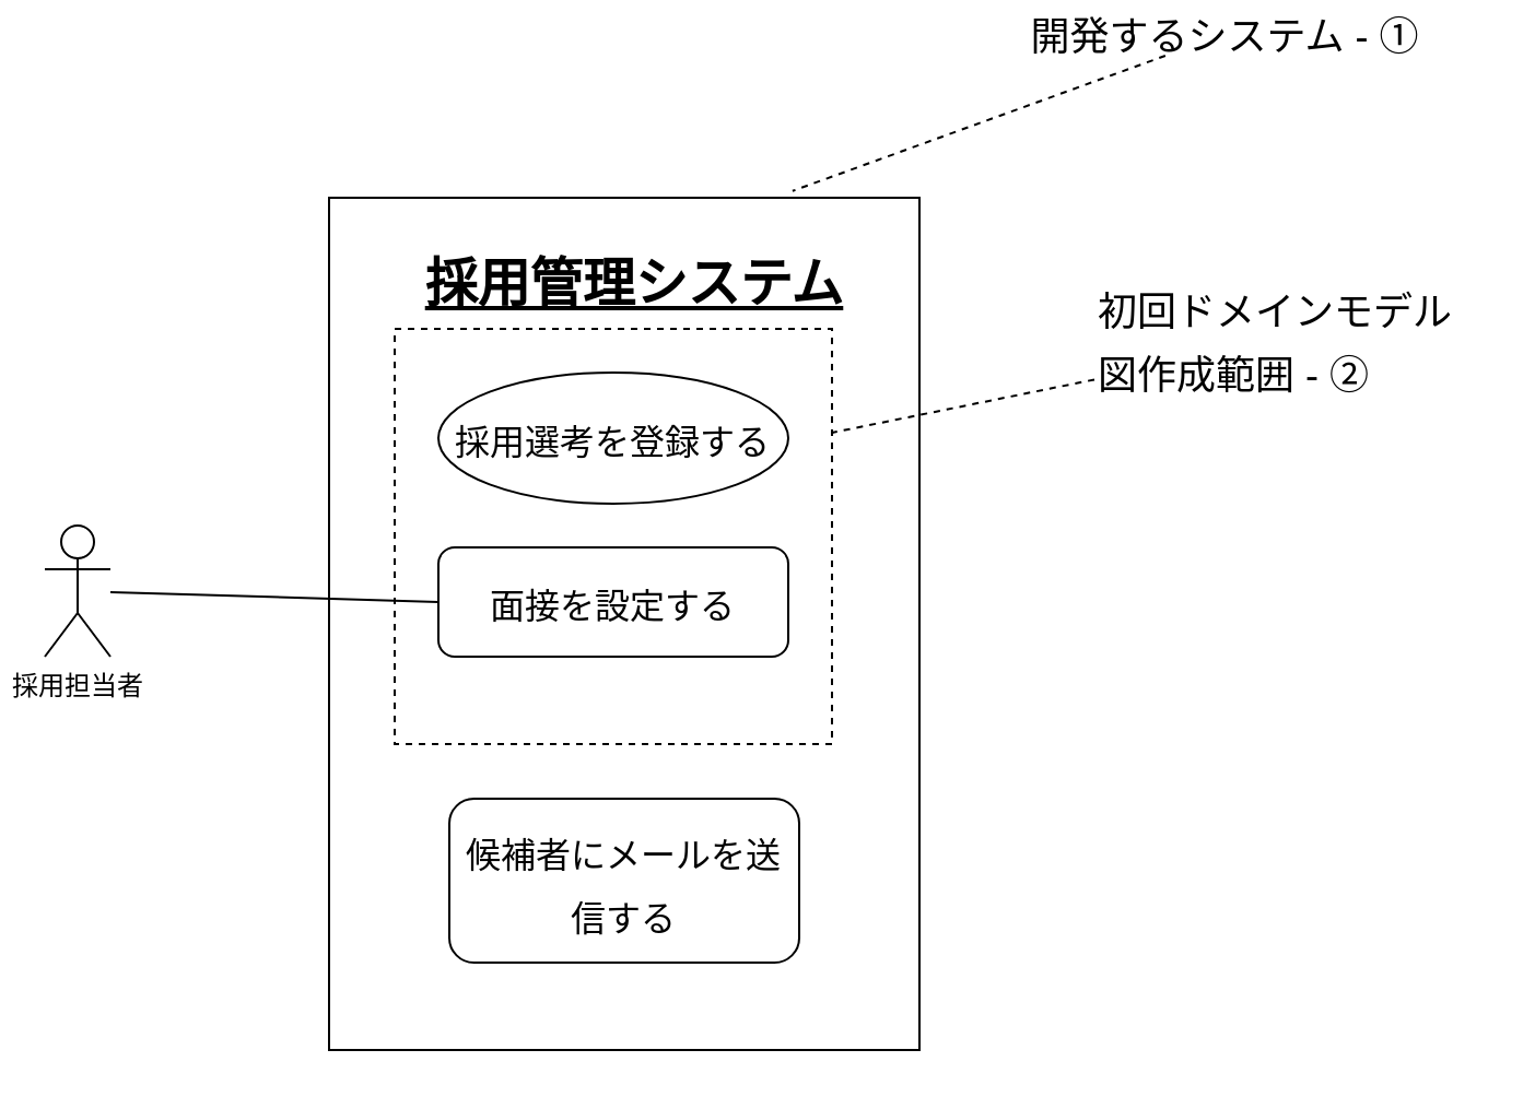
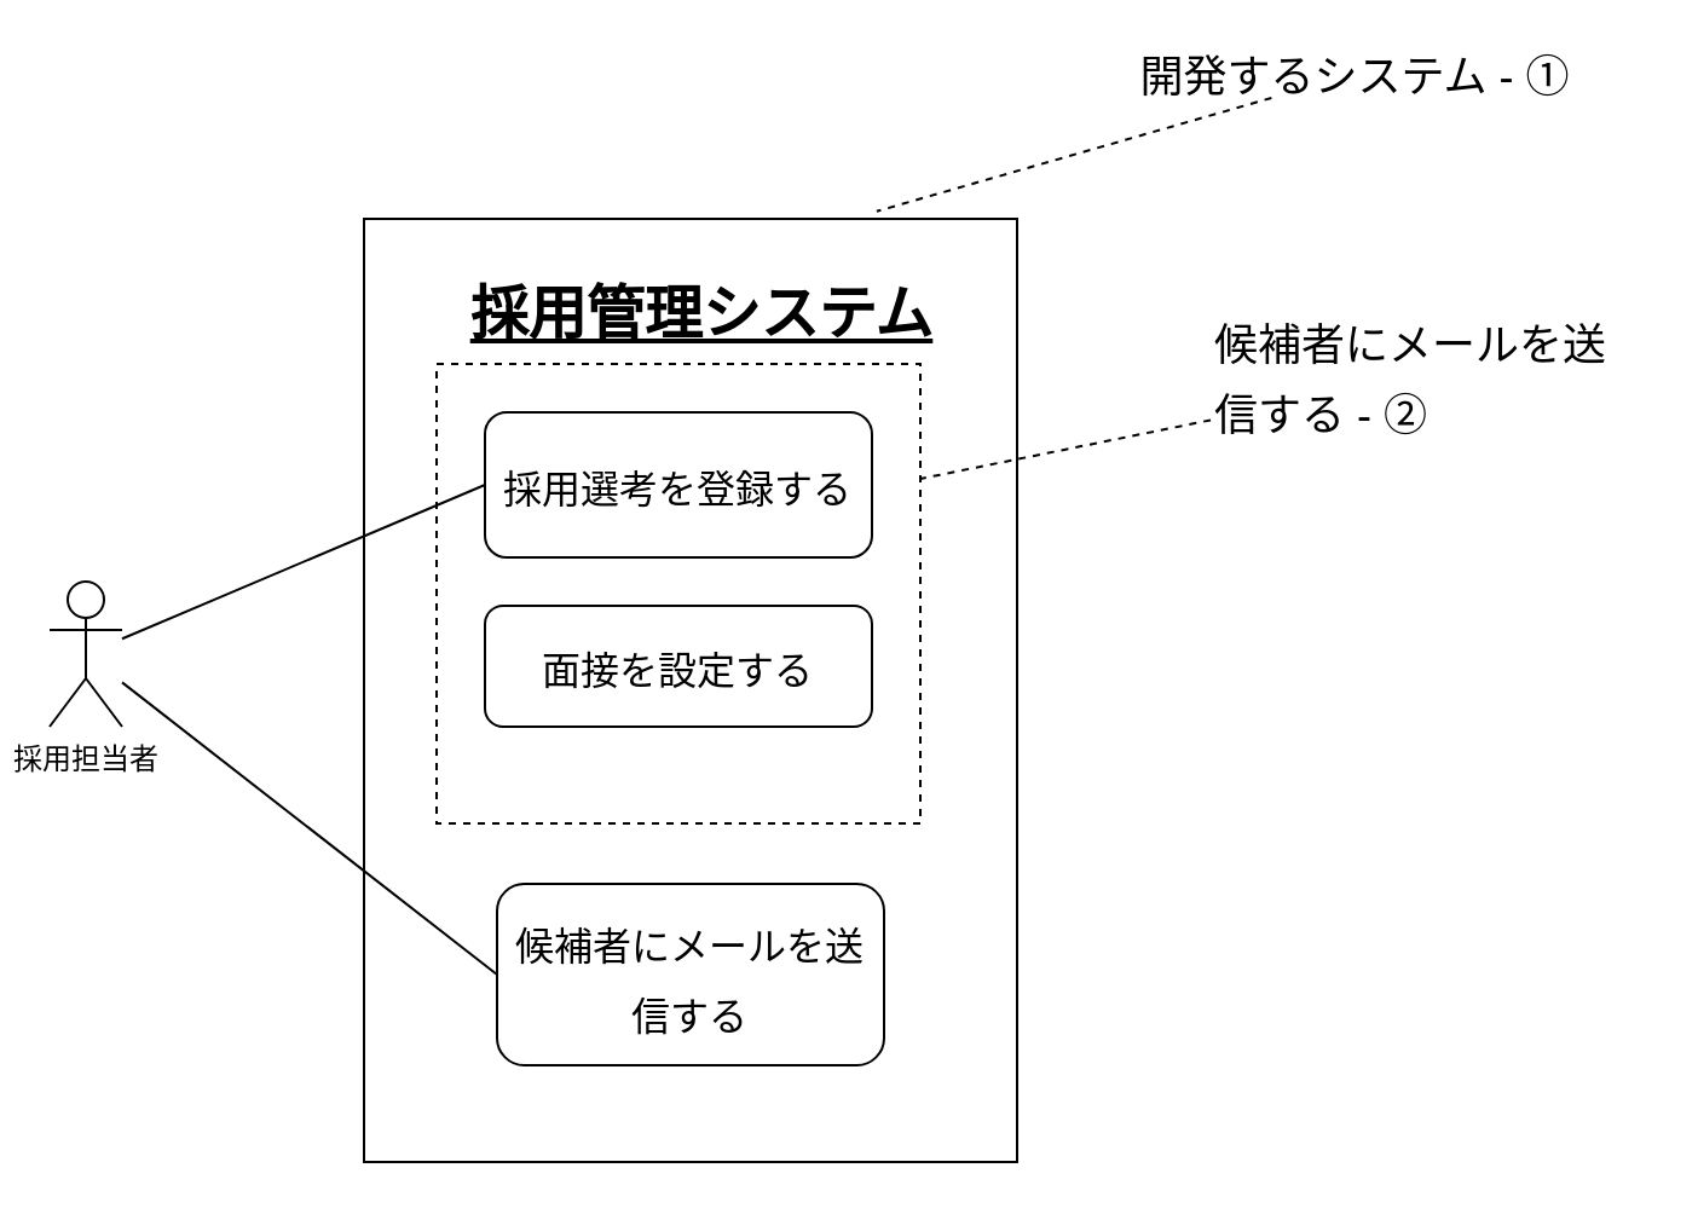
  <mxCell id="0" />
  <mxCell id="1" parent="0" />
  <mxCell id="2" value="" style="rounded=0;whiteSpace=wrap;html=1;fillColor=none;" vertex="1" parent="1"><mxGeometry x="150" y="90" width="270" height="390" as="geometry" /></mxCell>
  <mxCell id="3" value="" style="rounded=0;whiteSpace=wrap;html=1;fontSize=24;fillColor=none;dashed=1;" vertex="1" parent="1"><mxGeometry x="180" y="150" width="200" height="190" as="geometry" /></mxCell>
- <mxCell id="5" style="edgeStyle=none;rounded=0;orthogonalLoop=1;jettySize=auto;html=1;entryX=0;entryY=0.5;entryDx=0;entryDy=0;fontSize=24;endArrow=none;endFill=0;" edge="1" parent="1" source="7" target="10"><mxGeometry relative="1" as="geometry" /></mxCell>
+ <mxCell id="4" style="rounded=0;orthogonalLoop=1;jettySize=auto;html=1;entryX=0;entryY=0.5;entryDx=0;entryDy=0;fontSize=24;endArrow=none;endFill=0;" edge="1" parent="1" source="7" target="9"><mxGeometry relative="1" as="geometry" /></mxCell>
+ <mxCell id="6" style="edgeStyle=none;rounded=0;orthogonalLoop=1;jettySize=auto;html=1;entryX=0;entryY=0.5;entryDx=0;entryDy=0;fontSize=24;endArrow=none;endFill=0;" edge="1" parent="1" source="7" target="11"><mxGeometry relative="1" as="geometry" /></mxCell>
  <mxCell id="7" value="採用担当者" style="shape=umlActor;verticalLabelPosition=bottom;verticalAlign=top;html=1;outlineConnect=0;" vertex="1" parent="1"><mxGeometry x="20" y="240" width="30" height="60" as="geometry" /></mxCell>
  <mxCell id="8" value="採用管理システム" style="text;html=1;strokeColor=none;fillColor=none;align=center;verticalAlign=middle;whiteSpace=wrap;rounded=0;fontSize=24;fontStyle=5" vertex="1" parent="1"><mxGeometry x="190" y="120" width="200" height="20" as="geometry" /></mxCell>
- <mxCell id="9" value="&lt;font style=&quot;font-size: 16px&quot;&gt;採用選考を登録する&lt;/font&gt;" style="ellipse;whiteSpace=wrap;html=1;fontSize=24;fillColor=none;" vertex="1" parent="1"><mxGeometry x="200" y="170" width="160" height="60" as="geometry" /></mxCell>
+ <mxCell id="9" value="&lt;font style=&quot;font-size: 16px&quot;&gt;採用選考を登録する&lt;/font&gt;" style="rounded=1;whiteSpace=wrap;html=1;fontSize=24;fillColor=none;" vertex="1" parent="1"><mxGeometry x="200" y="170" width="160" height="60" as="geometry" /></mxCell>
  <mxCell id="10" value="&lt;font style=&quot;font-size: 16px&quot;&gt;面接を設定する&lt;/font&gt;" style="rounded=1;whiteSpace=wrap;html=1;fontSize=24;fillColor=none;" vertex="1" parent="1"><mxGeometry x="200" y="250" width="160" height="50" as="geometry" /></mxCell>
  <mxCell id="11" value="&lt;font style=&quot;font-size: 16px&quot;&gt;候補者にメールを送信する&lt;/font&gt;" style="rounded=1;whiteSpace=wrap;html=1;fontSize=24;fillColor=none;" vertex="1" parent="1"><mxGeometry x="205" y="365" width="160" height="75" as="geometry" /></mxCell>
  <mxCell id="12" style="edgeStyle=none;rounded=0;orthogonalLoop=1;jettySize=auto;html=1;entryX=0.785;entryY=-0.008;entryDx=0;entryDy=0;entryPerimeter=0;fontSize=24;endArrow=none;endFill=0;dashed=1;" edge="1" parent="1" source="13" target="2"><mxGeometry relative="1" as="geometry" /></mxCell>
- <mxCell id="13" value="&lt;font style=&quot;font-size: 18px&quot;&gt;開発するシステム - ①&lt;/font&gt;" style="text;html=1;strokeColor=none;fillColor=none;align=center;verticalAlign=middle;whiteSpace=wrap;rounded=0;dashed=1;fontSize=24;" vertex="1" parent="1"><mxGeometry x="450" y="5" width="220" height="20" as="geometry" /></mxCell>
+ <mxCell id="13" value="&lt;font style=&quot;font-size: 18px&quot;&gt;開発するシステム - ①&lt;/font&gt;" style="text;html=1;strokeColor=none;fillColor=none;align=center;verticalAlign=middle;whiteSpace=wrap;rounded=0;dashed=1;fontSize=24;" vertex="1" parent="1"><mxGeometry x="450" y="20" width="220" height="20" as="geometry" /></mxCell>
  <mxCell id="14" style="edgeStyle=none;rounded=0;orthogonalLoop=1;jettySize=auto;html=1;entryX=1;entryY=0.25;entryDx=0;entryDy=0;dashed=1;fontSize=24;endArrow=none;endFill=0;" edge="1" parent="1" source="15" target="3"><mxGeometry relative="1" as="geometry" /></mxCell>
- <mxCell id="15" value="&lt;font style=&quot;font-size: 18px&quot;&gt;初回ドメインモデル図作成範囲 - ②&lt;/font&gt;" style="text;html=1;strokeColor=none;fillColor=none;align=left;verticalAlign=middle;whiteSpace=wrap;rounded=0;dashed=1;fontSize=24;" vertex="1" parent="1"><mxGeometry x="500" y="130" width="180" height="50" as="geometry" /></mxCell>
+ <mxCell id="15" value="&lt;font style=&quot;font-size: 18px&quot;&gt;候補者にメールを送信する - ②&lt;/font&gt;" style="text;html=1;strokeColor=none;fillColor=none;align=left;verticalAlign=middle;whiteSpace=wrap;rounded=0;dashed=1;fontSize=24;" vertex="1" parent="1"><mxGeometry x="500" y="130" width="180" height="50" as="geometry" /></mxCell>
